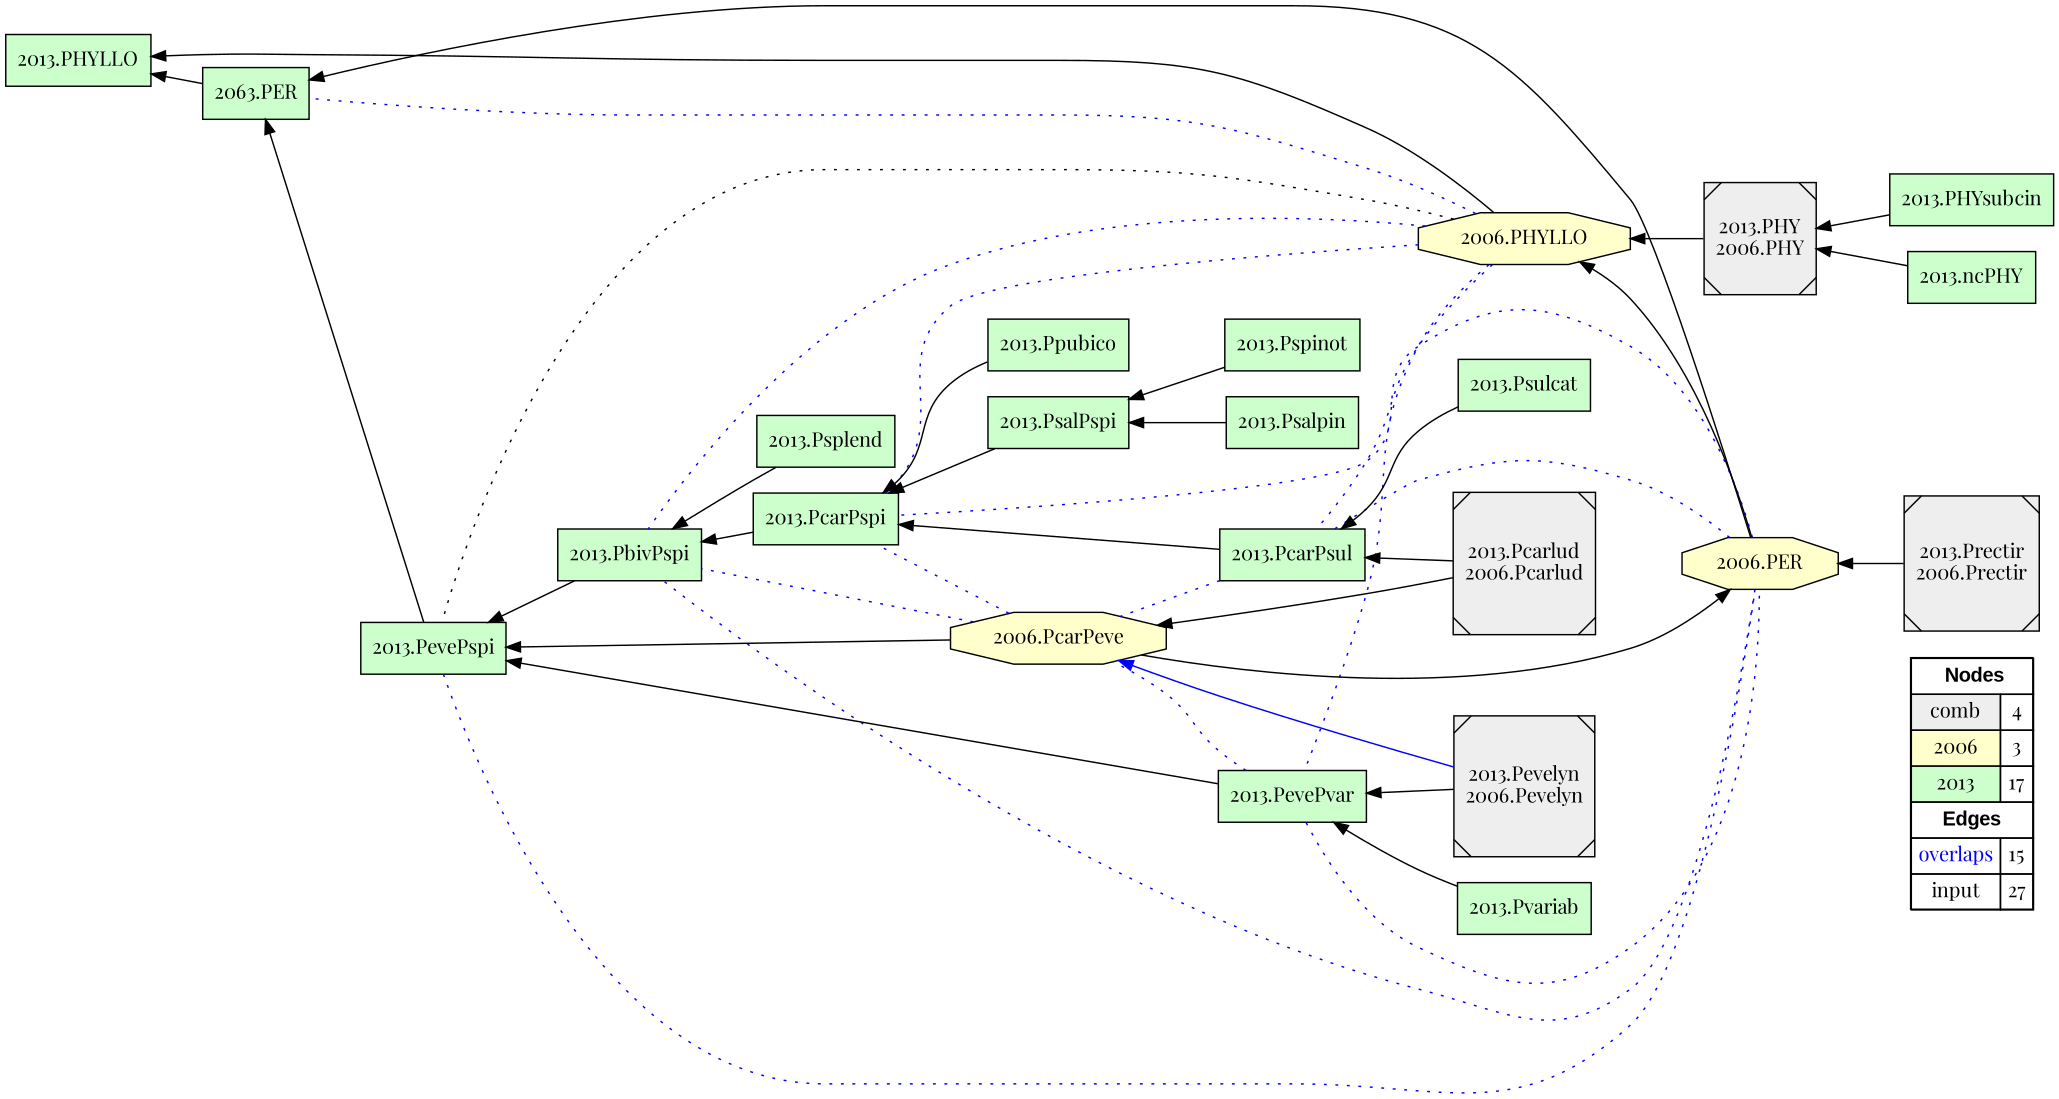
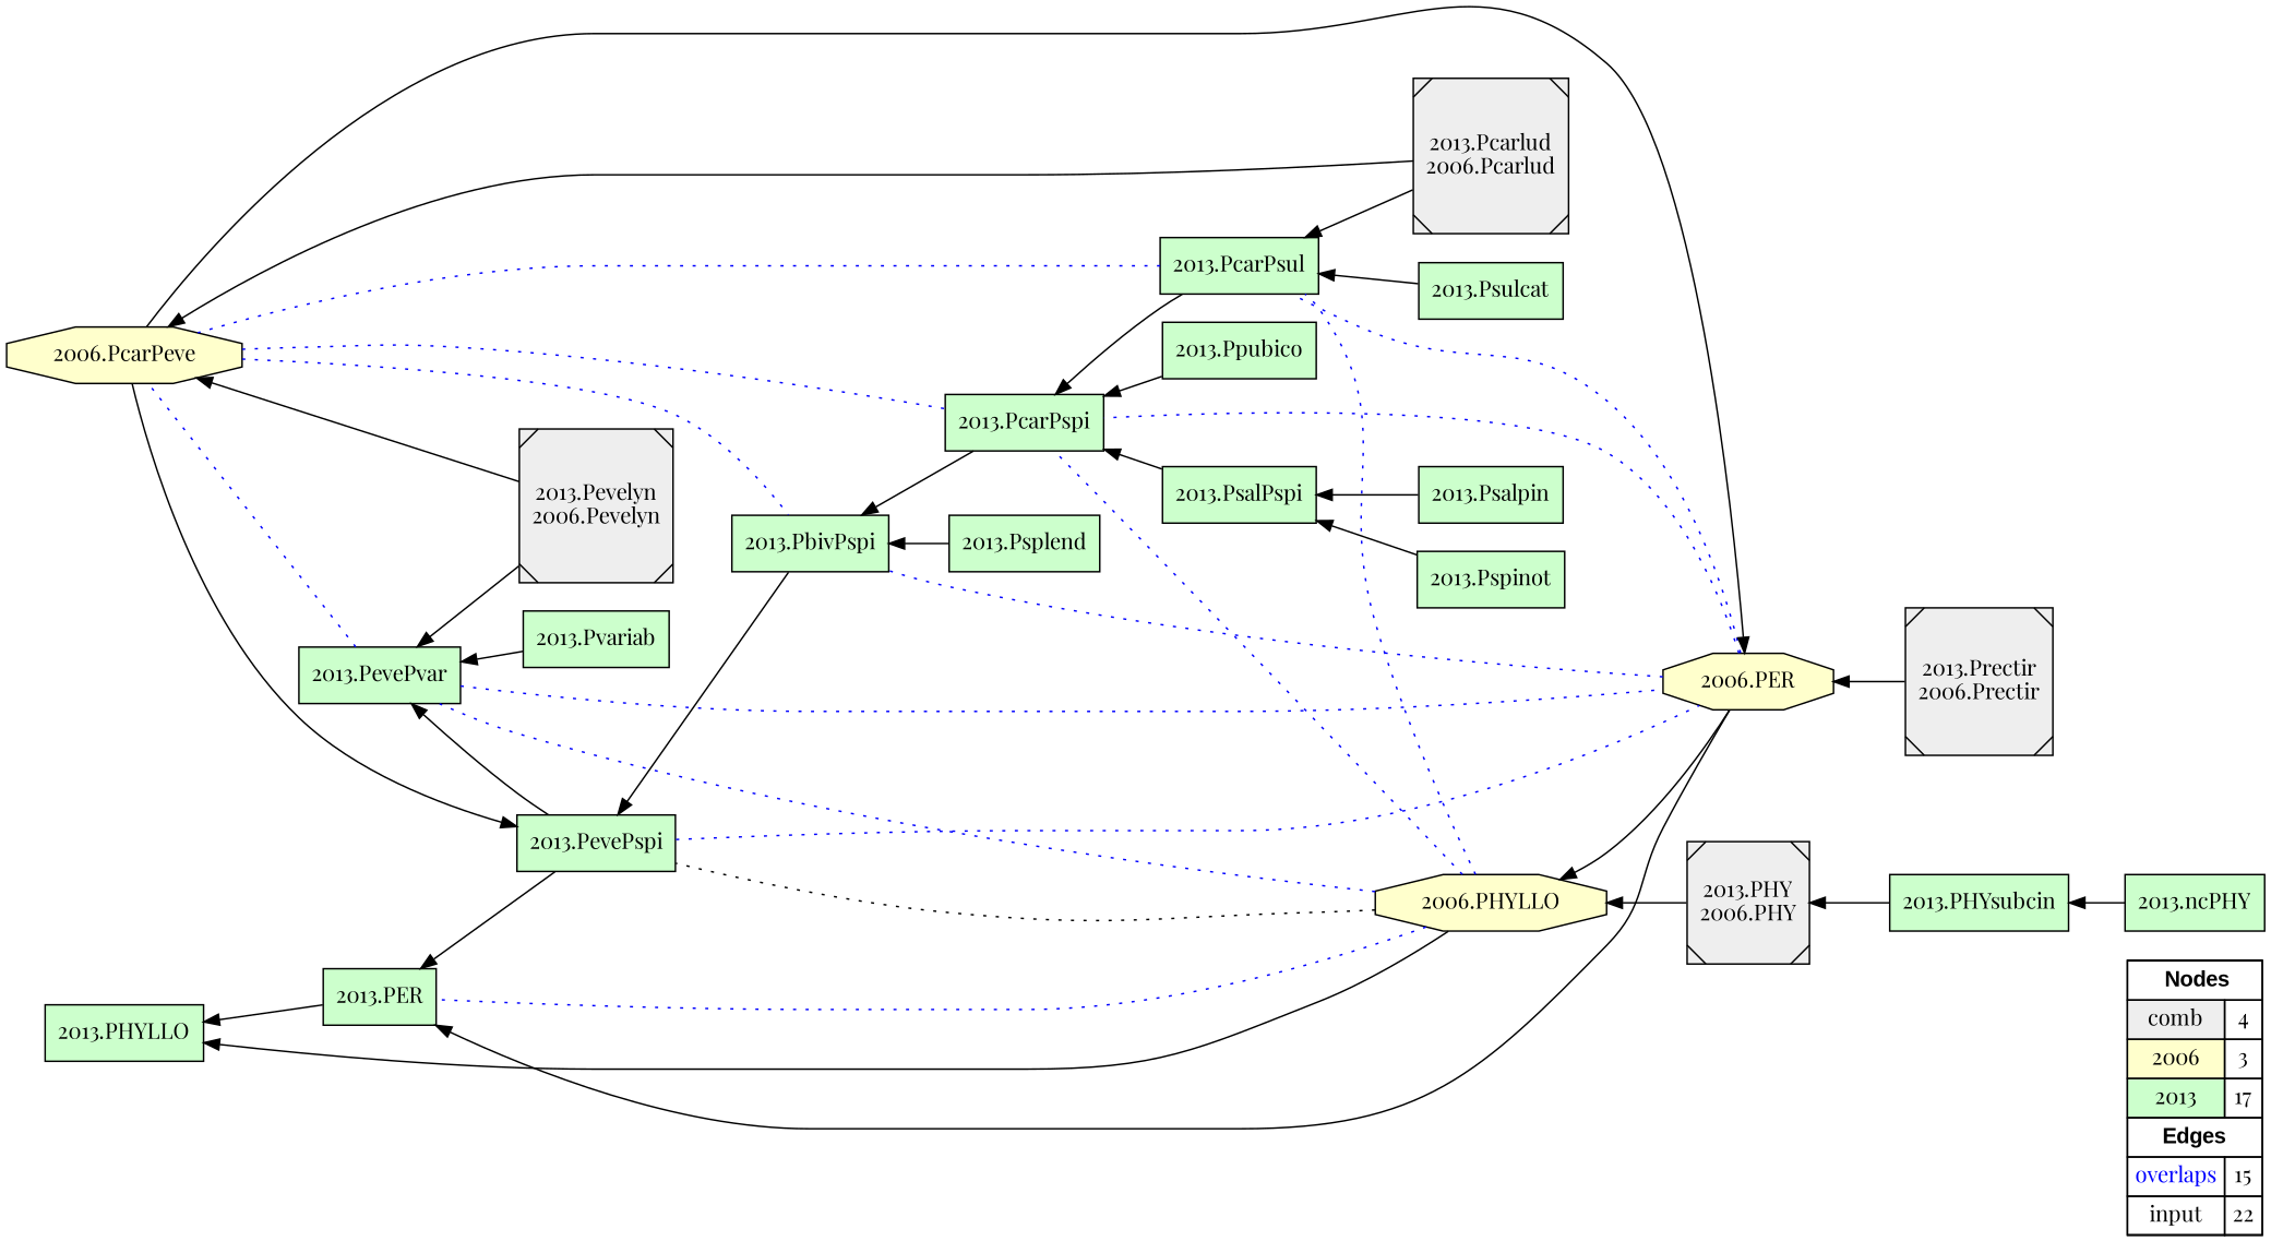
  digraph {
    fontname="Playfair Display"
    rankdir=RL
    node [fillcolor="#CCFFCC" fontname="Playfair Display" shape=box style=filled]
    edge [arrowhead=normal color="#000000" constraint=true fontname="Playfair Display" penwidth=1 style=solid]
-   n1 [fillcolor=white label=<   <TABLE BORDER="0" CELLBORDER="1" CELLSPACING="0" CELLPADDING="4">  <TR> <TD COLSPAN="2"><font face="Arial Black"> Nodes</font></TD> </TR>  <TR>   <TD bgcolor="#EEEEEE">comb</TD>   <TD>4</TD>   </TR>  <TR>   <TD bgcolor="#FFFFCC">2006</TD>   <TD>3</TD>   </TR>  <TR>   <TD bgcolor="#CCFFCC">2013</TD>   <TD>17</TD>   </TR>  <TR> <TD COLSPAN="2"><font face = "Arial Black"> Edges </font></TD> </TR>  <TR>   <TD><font color ="#0000FF">overlaps</font></TD>   <TD>15</TD>   </TR>  <TR>   <TD><font color ="#000000">input</font></TD>   <TD>27</TD>   </TR>  </TABLE>   > margin=0]
+   n1 [fillcolor=white label=<   <TABLE BORDER="0" CELLBORDER="1" CELLSPACING="0" CELLPADDING="4">  <TR> <TD COLSPAN="2"><font face="Arial Black"> Nodes</font></TD> </TR>  <TR>   <TD bgcolor="#EEEEEE">comb</TD>   <TD>4</TD>   </TR>  <TR>   <TD bgcolor="#FFFFCC">2006</TD>   <TD>3</TD>   </TR>  <TR>   <TD bgcolor="#CCFFCC">2013</TD>   <TD>17</TD>   </TR>  <TR> <TD COLSPAN="2"><font face = "Arial Black"> Edges </font></TD> </TR>  <TR>   <TD><font color ="#0000FF">overlaps</font></TD>   <TD>15</TD>   </TR>  <TR>   <TD><font color ="#000000">input</font></TD>   <TD>22</TD>   </TR>  </TABLE>   > margin=0]
    "2013.Prectir\n2006.Prectir" [fillcolor="#EEEEEE" shape=Msquare]
    "2006.PER" [fillcolor="#FFFFCC" shape=octagon]
    "2006.PHYLLO" [fillcolor="#FFFFCC" shape=octagon]
    "2013.PcarPsul"
    "2013.PbivPspi"
    "2013.PcarPspi"
-   "2013.PER" [label="2063.PER"]
+   "2013.PER"
    "2013.Pevelyn\n2006.Pevelyn" [fillcolor="#EEEEEE" shape=Msquare]
    "2006.PcarPeve" [fillcolor="#FFFFCC" shape=octagon]
    "2013.PevePvar"
    "2013.PevePspi"
    "2013.PHY\n2006.PHY" [fillcolor="#EEEEEE" shape=Msquare]
    "2013.PHYLLO"
    "2013.Pcarlud\n2006.Pcarlud" [fillcolor="#EEEEEE" shape=Msquare]
    "2013.Psplend"
    "2013.PsalPspi"
    "2013.Pvariab"
    "2013.ncPHY"
    "2013.Psalpin"
    "2013.Pspinot"
    "2013.Ppubico"
    "2013.Psulcat"
    "2013.PHYsubcin"
    subgraph sub_1 {
      rank=min
      n1
    }
    "2013.Prectir\n2006.Prectir" -> "2006.PER"
    "2006.PER" -> "2006.PHYLLO"
    "2006.PER" -> "2013.PcarPsul" [arrowhead=none color="#0000FF" style=dotted]
    "2006.PER" -> "2013.PbivPspi" [arrowhead=none color="#0000FF" style=dotted]
    "2006.PER" -> "2013.PcarPspi" [arrowhead=none color="#0000FF" style=dotted]
    "2006.PER" -> "2013.PER"
    "2006.PHYLLO" -> "2013.PcarPsul" [arrowhead=none color="#0000FF" style=dotted]
-   "2006.PHYLLO" -> "2013.PbivPspi" [arrowhead=none color="#0000FF" style=dotted]
    "2006.PHYLLO" -> "2013.PcarPspi" [arrowhead=none color="#0000FF" style=dotted]
    "2006.PHYLLO" -> "2013.PER" [arrowhead=none color="#0000FF" style=dotted]
    "2006.PHYLLO" -> "2013.PevePvar" [arrowhead=none color="#0000FF" style=dotted]
    "2006.PHYLLO" -> "2013.PevePspi" [arrowhead=none style=dotted]
    "2006.PHYLLO" -> "2013.PHYLLO"
    "2013.PcarPsul" -> "2013.PcarPspi"
    "2013.PcarPsul" -> "2006.PcarPeve" [arrowhead=none color="#0000FF" style=dotted]
    "2013.PbivPspi" -> "2013.PevePspi"
    "2013.PcarPspi" -> "2013.PbivPspi"
    "2013.PER" -> "2013.PHYLLO"
-   "2013.Pevelyn\n2006.Pevelyn" -> "2006.PcarPeve" [color="#0000FF"]
+   "2013.Pevelyn\n2006.Pevelyn" -> "2006.PcarPeve"
    "2013.Pevelyn\n2006.Pevelyn" -> "2013.PevePvar"
    "2006.PcarPeve" -> "2006.PER"
    "2006.PcarPeve" -> "2013.PbivPspi" [arrowhead=none color="#0000FF" style=dotted]
    "2006.PcarPeve" -> "2013.PcarPspi" [arrowhead=none color="#0000FF" style=dotted]
    "2006.PcarPeve" -> "2013.PevePspi"
    "2013.PevePvar" -> "2006.PER" [arrowhead=none color="#0000FF" style=dotted]
    "2013.PevePvar" -> "2006.PcarPeve" [arrowhead=none color="#0000FF" style=dotted]
-   "2013.PevePvar" -> "2013.PevePspi"
+   "2013.PevePspi" -> "2013.PevePvar"
    "2013.PevePspi" -> "2006.PER" [arrowhead=none color="#0000FF" style=dotted]
    "2013.PevePspi" -> "2013.PER"
    "2013.PHY\n2006.PHY" -> "2006.PHYLLO"
    "2013.Pcarlud\n2006.Pcarlud" -> "2013.PcarPsul"
    "2013.Pcarlud\n2006.Pcarlud" -> "2006.PcarPeve"
    "2013.Psplend" -> "2013.PbivPspi"
    "2013.PsalPspi" -> "2013.PcarPspi"
    "2013.Pvariab" -> "2013.PevePvar"
-   "2013.ncPHY" -> "2013.PHY\n2006.PHY"
+   "2013.ncPHY" -> "2013.PHYsubcin"
    "2013.Psalpin" -> "2013.PsalPspi"
    "2013.Pspinot" -> "2013.PsalPspi"
    "2013.Ppubico" -> "2013.PcarPspi"
    "2013.Psulcat" -> "2013.PcarPsul"
    "2013.PHYsubcin" -> "2013.PHY\n2006.PHY"
  }
